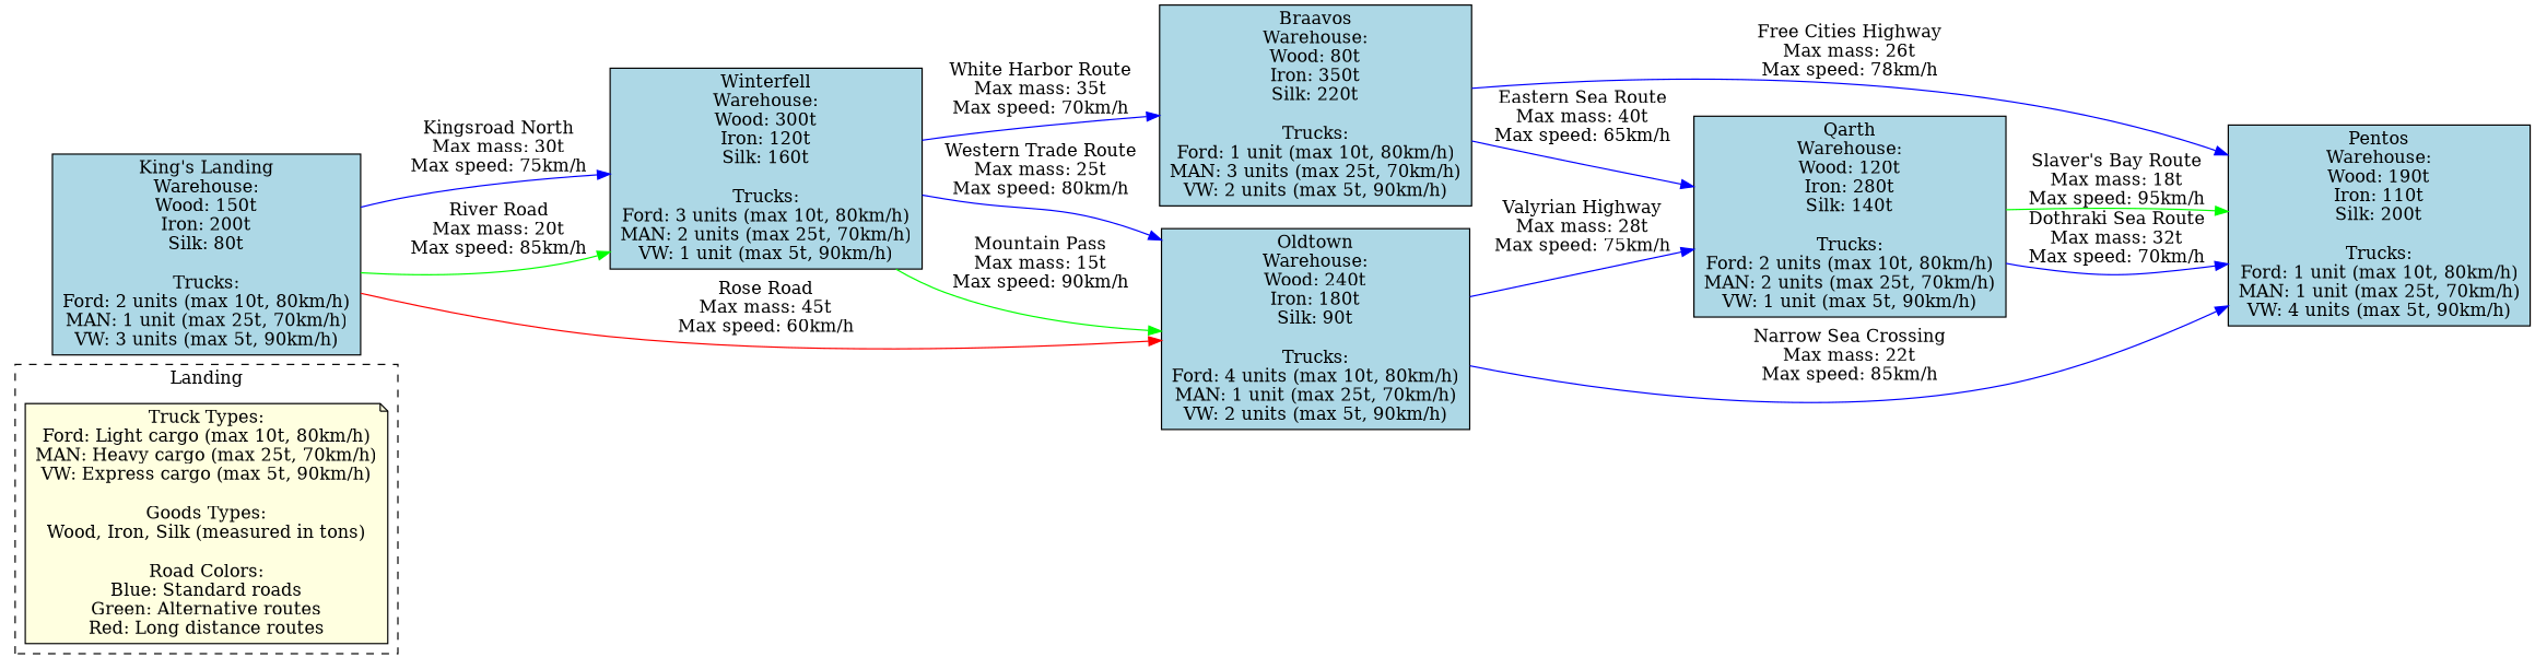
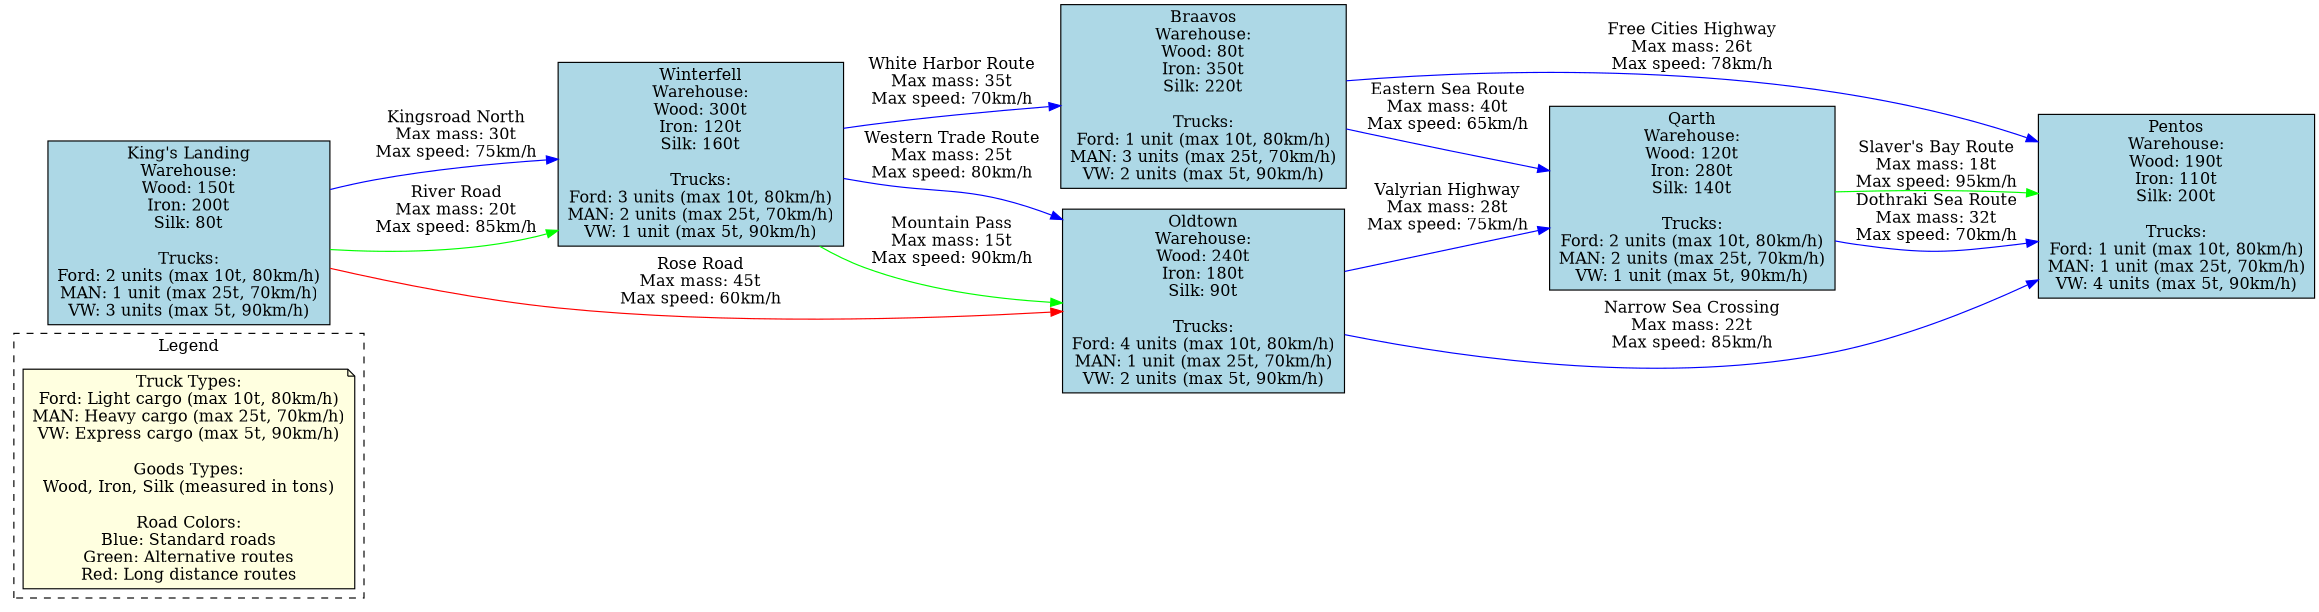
  digraph {
    rankdir=LR
    node [fillcolor=lightblue shape=box style=filled]
    edge [color=blue]
    n1 [fillcolor=lightyellow label="Truck Types:\nFord: Light cargo (max 10t, 80km/h)\nMAN: Heavy cargo (max 25t, 70km/h)\nVW: Express cargo (max 5t, 90km/h)\n\nGoods Types:\nWood, Iron, Silk (measured in tons)\n\nRoad Colors:\nBlue: Standard roads\nGreen: Alternative routes\nRed: Long distance routes" shape=note]
    n2 [label="King's Landing\nWarehouse:\nWood: 150t\nIron: 200t\nSilk: 80t\n\nTrucks:\nFord: 2 units (max 10t, 80km/h)\nMAN: 1 unit (max 25t, 70km/h)\nVW: 3 units (max 5t, 90km/h)"]
    n3 [label="Winterfell\nWarehouse:\nWood: 300t\nIron: 120t\nSilk: 160t\n\nTrucks:\nFord: 3 units (max 10t, 80km/h)\nMAN: 2 units (max 25t, 70km/h)\nVW: 1 unit (max 5t, 90km/h)"]
    n4 [label="Oldtown\nWarehouse:\nWood: 240t\nIron: 180t\nSilk: 90t\n\nTrucks:\nFord: 4 units (max 10t, 80km/h)\nMAN: 1 unit (max 25t, 70km/h)\nVW: 2 units (max 5t, 90km/h)"]
    n5 [label="Braavos\nWarehouse:\nWood: 80t\nIron: 350t\nSilk: 220t\n\nTrucks:\nFord: 1 unit (max 10t, 80km/h)\nMAN: 3 units (max 25t, 70km/h)\nVW: 2 units (max 5t, 90km/h)"]
    n6 [label="Qarth\nWarehouse:\nWood: 120t\nIron: 280t\nSilk: 140t\n\nTrucks:\nFord: 2 units (max 10t, 80km/h)\nMAN: 2 units (max 25t, 70km/h)\nVW: 1 unit (max 5t, 90km/h)"]
    n7 [label="Pentos\nWarehouse:\nWood: 190t\nIron: 110t\nSilk: 200t\n\nTrucks:\nFord: 1 unit (max 10t, 80km/h)\nMAN: 1 unit (max 25t, 70km/h)\nVW: 4 units (max 5t, 90km/h)"]
    subgraph cluster_1 {
      fillcolor=lightyellow
-     label=Landing
+     label=Legend
      style=dashed
      n1
    }
    n2 -> n3 [label="Kingsroad North\nMax mass: 30t\nMax speed: 75km/h"]
    n2 -> n3 [color=green label="River Road\nMax mass: 20t\nMax speed: 85km/h"]
    n2 -> n4 [color=red label="Rose Road\nMax mass: 45t\nMax speed: 60km/h"]
    n3 -> n4 [label="Western Trade Route\nMax mass: 25t\nMax speed: 80km/h"]
    n3 -> n4 [color=green label="Mountain Pass\nMax mass: 15t\nMax speed: 90km/h"]
    n3 -> n5 [label="White Harbor Route\nMax mass: 35t\nMax speed: 70km/h"]
    n4 -> n6 [label="Valyrian Highway\nMax mass: 28t\nMax speed: 75km/h"]
    n4 -> n7 [label="Narrow Sea Crossing\nMax mass: 22t\nMax speed: 85km/h"]
    n5 -> n6 [label="Eastern Sea Route\nMax mass: 40t\nMax speed: 65km/h"]
    n5 -> n7 [label="Free Cities Highway\nMax mass: 26t\nMax speed: 78km/h"]
    n6 -> n7 [label="Dothraki Sea Route\nMax mass: 32t\nMax speed: 70km/h"]
    n6 -> n7 [color=green label="Slaver's Bay Route\nMax mass: 18t\nMax speed: 95km/h"]
  }
